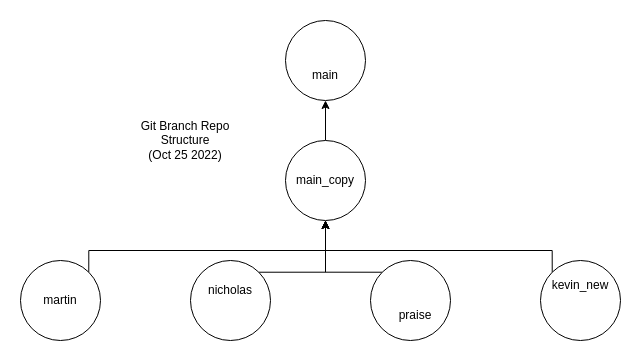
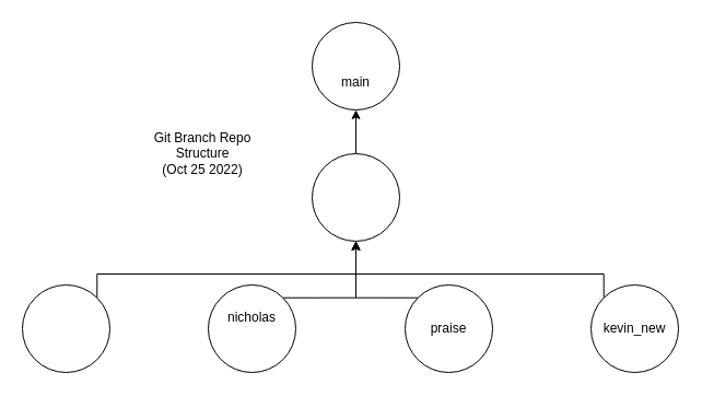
  <mxCell id="0" />
  <mxCell id="1" parent="0" />
  <mxCell id="2" value="" style="ellipse;whiteSpace=wrap;html=1;aspect=fixed;" vertex="1" parent="1"><mxGeometry x="285" y="20" width="80" height="80" as="geometry" /></mxCell>
  <mxCell id="3" style="edgeStyle=orthogonalEdgeStyle;rounded=0;orthogonalLoop=1;jettySize=auto;html=1;exitX=0.5;exitY=0;exitDx=0;exitDy=0;entryX=0.5;entryY=1;entryDx=0;entryDy=0;" edge="1" parent="1" source="4" target="2"><mxGeometry relative="1" as="geometry" /></mxCell>
  <mxCell id="4" value="" style="ellipse;whiteSpace=wrap;html=1;aspect=fixed;" vertex="1" parent="1"><mxGeometry x="285" y="140" width="80" height="80" as="geometry" /></mxCell>
  <mxCell id="5" style="edgeStyle=orthogonalEdgeStyle;rounded=0;orthogonalLoop=1;jettySize=auto;html=1;exitX=1;exitY=0;exitDx=0;exitDy=0;entryX=0.5;entryY=1;entryDx=0;entryDy=0;" edge="1" parent="1" source="6" target="4"><mxGeometry relative="1" as="geometry"><Array as="points"><mxPoint x="88" y="250" /><mxPoint x="325" y="250" /></Array></mxGeometry></mxCell>
  <mxCell id="6" value="" style="ellipse;whiteSpace=wrap;html=1;aspect=fixed;" vertex="1" parent="1"><mxGeometry x="20" y="260" width="80" height="80" as="geometry" /></mxCell>
  <mxCell id="7" style="edgeStyle=orthogonalEdgeStyle;rounded=0;orthogonalLoop=1;jettySize=auto;html=1;exitX=1;exitY=0;exitDx=0;exitDy=0;entryX=0.5;entryY=1;entryDx=0;entryDy=0;" edge="1" parent="1" source="8" target="4"><mxGeometry relative="1" as="geometry" /></mxCell>
  <mxCell id="8" value="" style="ellipse;whiteSpace=wrap;html=1;aspect=fixed;" vertex="1" parent="1"><mxGeometry x="190" y="260" width="80" height="80" as="geometry" /></mxCell>
  <mxCell id="9" style="edgeStyle=orthogonalEdgeStyle;rounded=0;orthogonalLoop=1;jettySize=auto;html=1;exitX=0;exitY=0;exitDx=0;exitDy=0;entryX=0.5;entryY=1;entryDx=0;entryDy=0;" edge="1" parent="1" source="10" target="4"><mxGeometry relative="1" as="geometry"><mxPoint x="330" y="220" as="targetPoint" /></mxGeometry></mxCell>
  <mxCell id="10" value="" style="ellipse;whiteSpace=wrap;html=1;aspect=fixed;" vertex="1" parent="1"><mxGeometry x="370" y="260" width="80" height="80" as="geometry" /></mxCell>
  <mxCell id="11" style="edgeStyle=orthogonalEdgeStyle;rounded=0;orthogonalLoop=1;jettySize=auto;html=1;exitX=0;exitY=0;exitDx=0;exitDy=0;entryX=0.5;entryY=1;entryDx=0;entryDy=0;" edge="1" parent="1" source="12" target="4"><mxGeometry relative="1" as="geometry"><Array as="points"><mxPoint x="552" y="250" /><mxPoint x="325" y="250" /></Array></mxGeometry></mxCell>
  <mxCell id="12" value="" style="ellipse;whiteSpace=wrap;html=1;aspect=fixed;" vertex="1" parent="1"><mxGeometry x="540" y="260" width="80" height="80" as="geometry" /></mxCell>
- <mxCell id="13" value="martin" style="text;html=1;strokeColor=none;fillColor=none;align=center;verticalAlign=middle;whiteSpace=wrap;rounded=0;" vertex="1" parent="1"><mxGeometry x="30" y="285" width="60" height="30" as="geometry" /></mxCell>
  <mxCell id="14" value="nicholas" style="text;html=1;strokeColor=none;fillColor=none;align=center;verticalAlign=middle;whiteSpace=wrap;rounded=0;" vertex="1" parent="1"><mxGeometry x="200" y="275" width="60" height="30" as="geometry" /></mxCell>
- <mxCell id="15" value="kevin_new" style="text;html=1;strokeColor=none;fillColor=none;align=center;verticalAlign=middle;whiteSpace=wrap;rounded=0;" vertex="1" parent="1"><mxGeometry x="550" y="270" width="60" height="30" as="geometry" /></mxCell>
- <mxCell id="16" value="main_copy" style="text;html=1;strokeColor=none;fillColor=none;align=center;verticalAlign=middle;whiteSpace=wrap;rounded=0;" vertex="1" parent="1"><mxGeometry x="295" y="165" width="60" height="30" as="geometry" /></mxCell>
+ <mxCell id="15" value="kevin_new" style="text;html=1;strokeColor=none;fillColor=none;align=center;verticalAlign=middle;whiteSpace=wrap;rounded=0;" vertex="1" parent="1"><mxGeometry x="550" y="285" width="60" height="30" as="geometry" /></mxCell>
  <mxCell id="17" value="main" style="text;html=1;strokeColor=none;fillColor=none;align=center;verticalAlign=middle;whiteSpace=wrap;rounded=0;" vertex="1" parent="1"><mxGeometry x="295" y="60" width="60" height="30" as="geometry" /></mxCell>
- <mxCell id="18" value="praise" style="text;html=1;strokeColor=none;fillColor=none;align=center;verticalAlign=middle;whiteSpace=wrap;rounded=0;" vertex="1" parent="1"><mxGeometry x="385" y="300" width="60" height="30" as="geometry" /></mxCell>
+ <mxCell id="18" value="praise" style="text;html=1;strokeColor=none;fillColor=none;align=center;verticalAlign=middle;whiteSpace=wrap;rounded=0;" vertex="1" parent="1"><mxGeometry x="380" y="285" width="60" height="30" as="geometry" /></mxCell>
  <mxCell id="19" value="Git Branch Repo Structure&lt;br&gt;(Oct 25 2022)" style="text;html=1;strokeColor=none;fillColor=none;align=center;verticalAlign=middle;whiteSpace=wrap;rounded=0;" vertex="1" parent="1"><mxGeometry x="135" y="125" width="100" height="30" as="geometry" /></mxCell>
